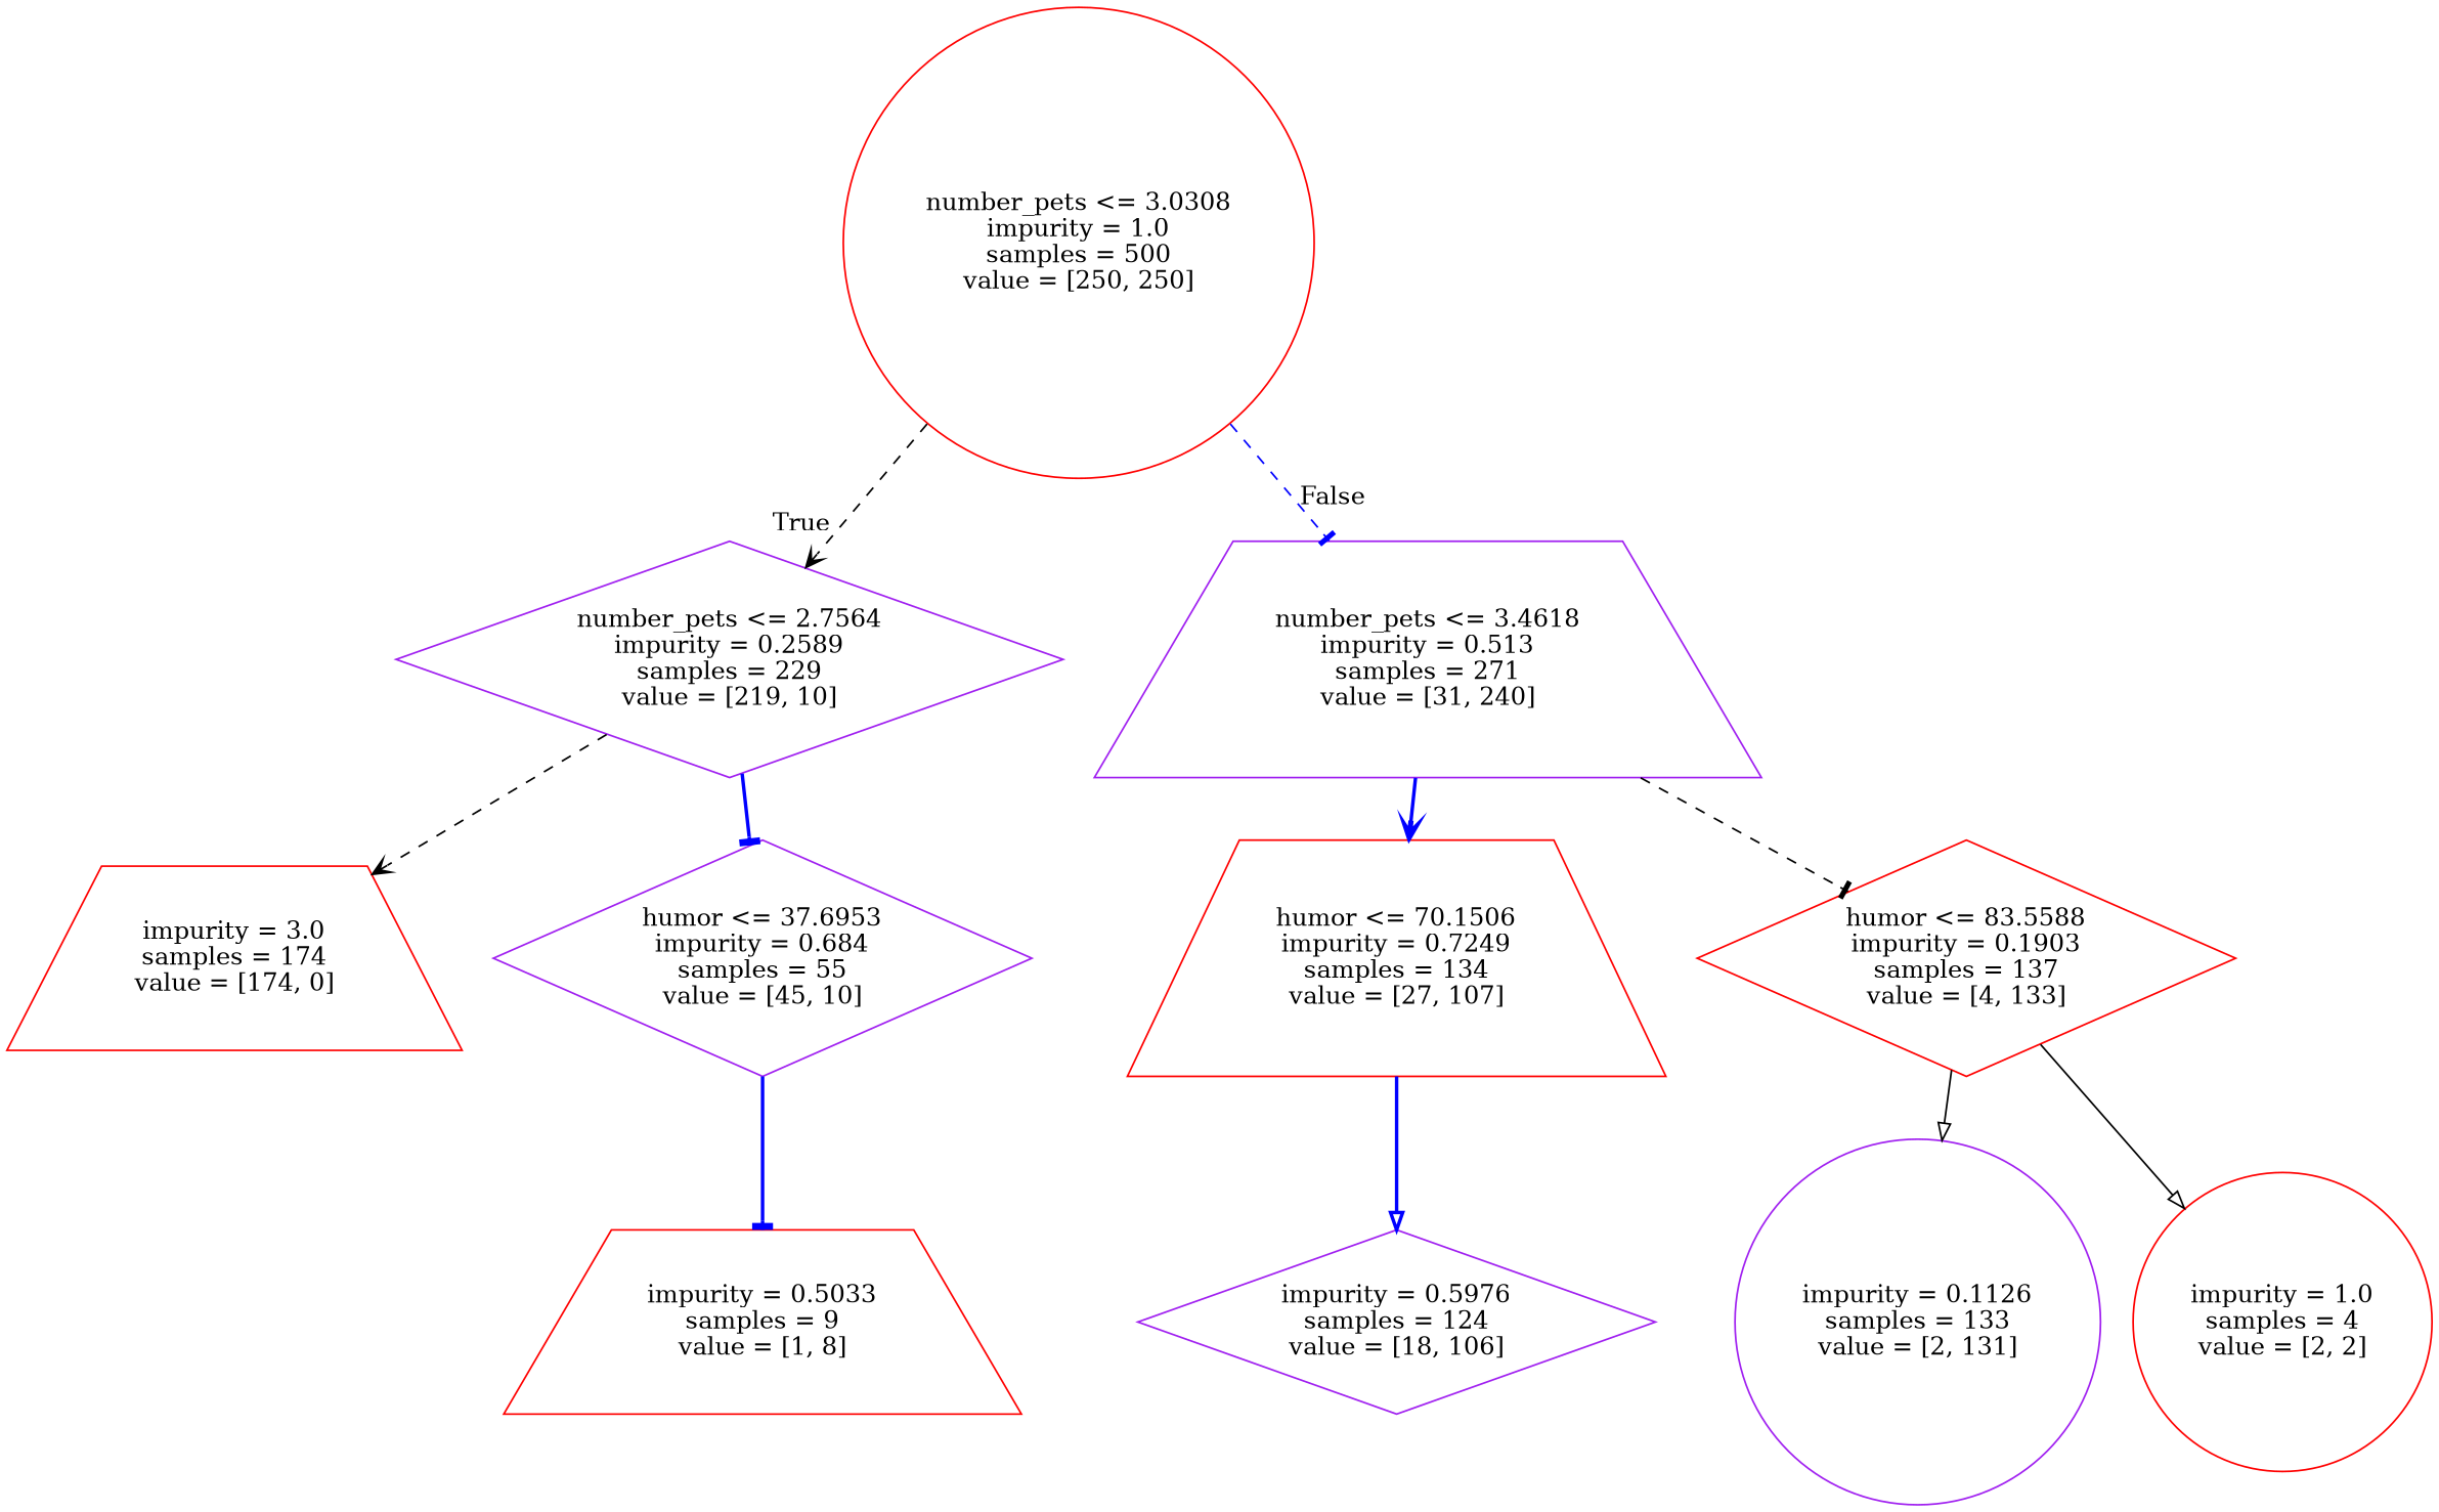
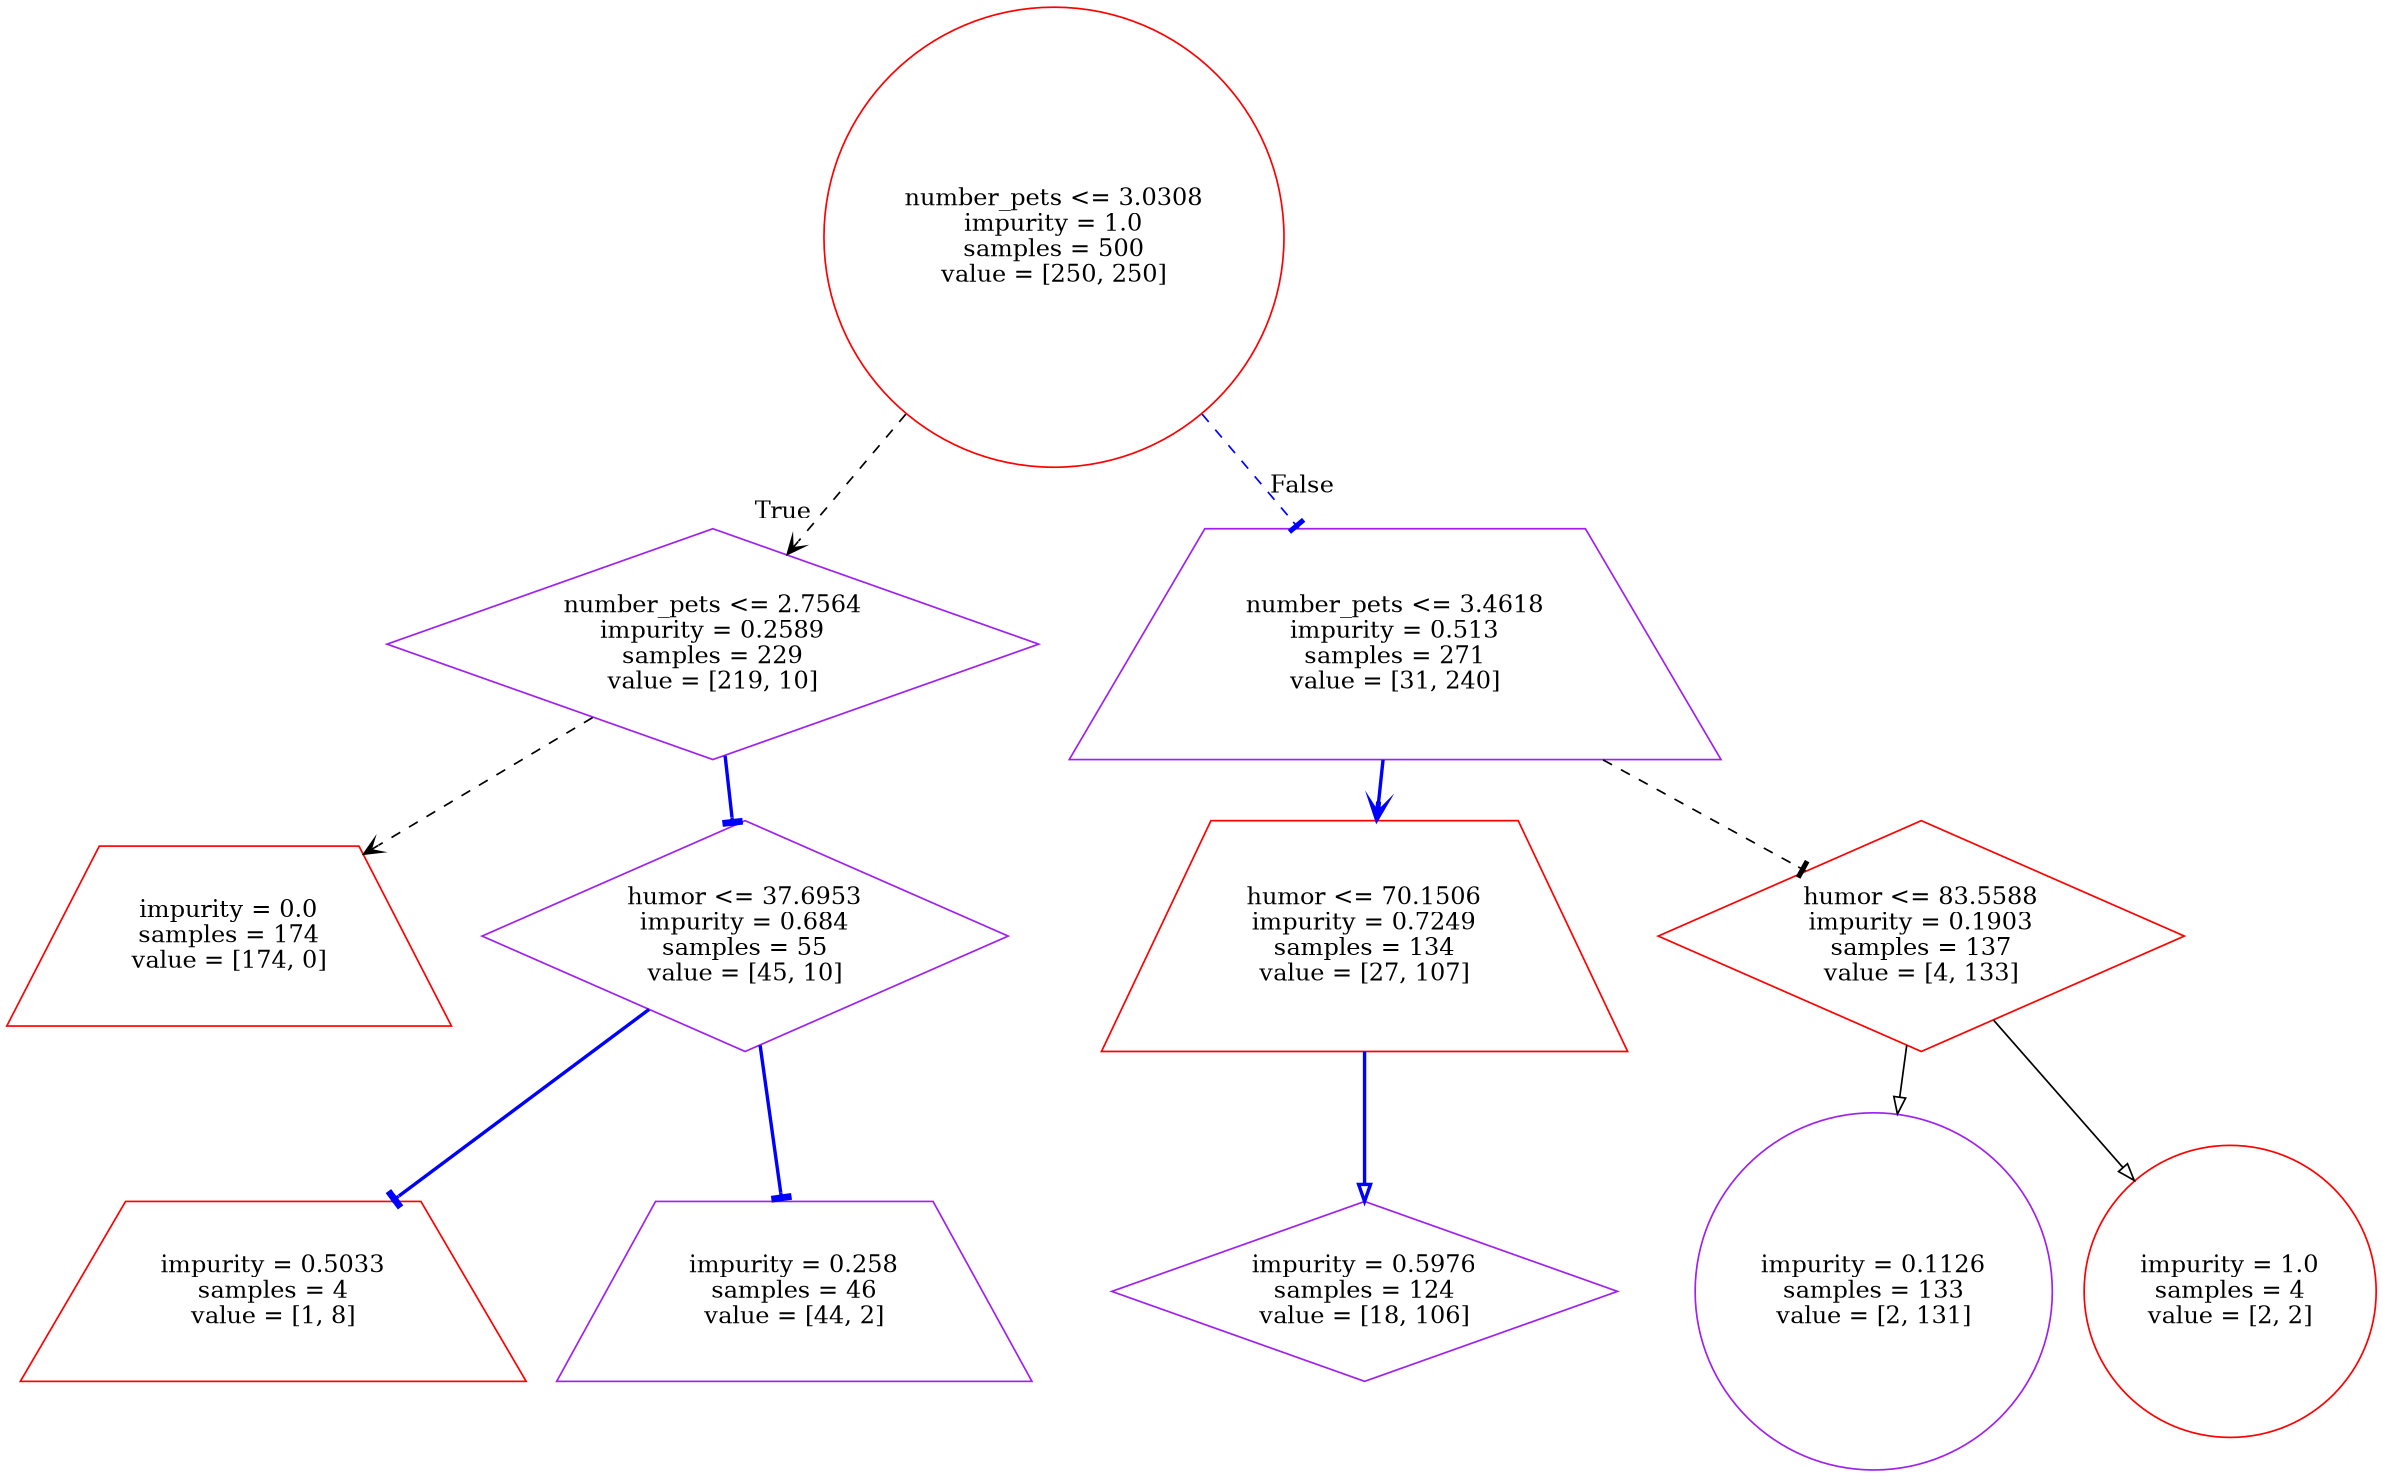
  digraph {
    node [color=red shape=trapezium]
    edge [arrowhead=tee color=blue style=bold]
    n1 [label="number_pets <= 3.0308\nimpurity = 1.0\nsamples = 500\nvalue = [250, 250]" shape=circle]
    n2 [color=purple label="number_pets <= 2.7564\nimpurity = 0.2589\nsamples = 229\nvalue = [219, 10]" shape=diamond]
    n3 [color=purple label="number_pets <= 3.4618\nimpurity = 0.513\nsamples = 271\nvalue = [31, 240]"]
-   n4 [label="impurity = 3.0\nsamples = 174\nvalue = [174, 0]"]
+   n4 [label="impurity = 0.0\nsamples = 174\nvalue = [174, 0]"]
    n5 [color=purple label="humor <= 37.6953\nimpurity = 0.684\nsamples = 55\nvalue = [45, 10]" shape=diamond]
    n6 [label="humor <= 70.1506\nimpurity = 0.7249\nsamples = 134\nvalue = [27, 107]"]
    n7 [label="humor <= 83.5588\nimpurity = 0.1903\nsamples = 137\nvalue = [4, 133]" shape=diamond]
-   n8 [label="impurity = 0.5033\nsamples = 9\nvalue = [1, 8]"]
+   n8 [label="impurity = 0.5033\nsamples = 4\nvalue = [1, 8]"]
+   n9 [color=purple label="impurity = 0.258\nsamples = 46\nvalue = [44, 2]"]
    n10 [color=purple label="impurity = 0.5976\nsamples = 124\nvalue = [18, 106]" shape=diamond]
    n11 [color=purple label="impurity = 0.1126\nsamples = 133\nvalue = [2, 131]" shape=circle]
    n12 [label="impurity = 1.0\nsamples = 4\nvalue = [2, 2]" shape=circle]
    n1 -> n2 [arrowhead=vee color=black headlabel=True labelangle=45 labeldistance=2.5 style=dashed]
    n1 -> n3 [headlabel=False labelangle=-45 labeldistance=2.5 style=dashed]
    n2 -> n4 [arrowhead=vee color=black style=dashed]
    n2 -> n5
    n3 -> n6 [arrowhead=vee]
    n3 -> n7 [color=black style=dashed]
    n5 -> n8
+   n5 -> n9
    n6 -> n10 [arrowhead=onormal]
    n7 -> n11 [arrowhead=onormal color=black style=solid]
    n7 -> n12 [arrowhead=onormal color=black style=solid]
  }
